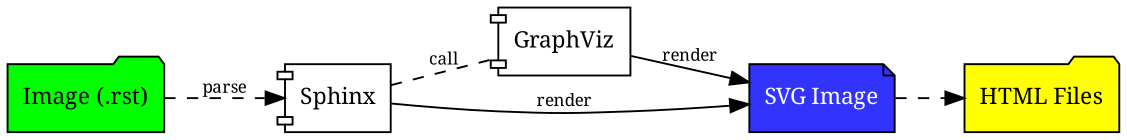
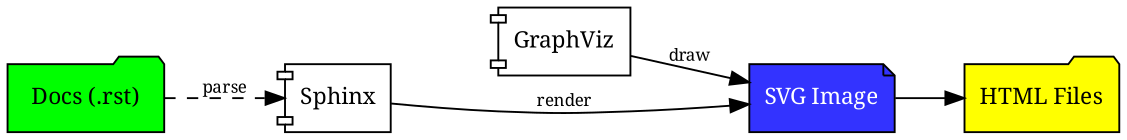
  digraph {
    fontname="Noto Serif"
    fontsize=12
    rankdir=LR
    node [fontname="Noto Serif" fontsize=12 shape=component style=filled]
    edge [fontname="Noto Serif" fontsize=9 style=dashed]
    n1 [label=Sphinx style=""]
    n2 [label=GraphViz style=""]
    n3 [fillcolor="#3333ff" fontcolor=white label="SVG Image" shape=note]
    n4 [fillcolor=yellow label="HTML Files" shape=folder]
-   n5 [fillcolor=green label="Image (.rst)" shape=folder]
-   n1 -> n2 [arrowhead=none label=" call "]
+   n5 [fillcolor=green label="Docs (.rst)" shape=folder]
    n1 -> n3 [label=" render " style=""]
-   n2 -> n3 [label=" render " style=""]
-   n3 -> n4
+   n2 -> n3 [label=" draw " style=""]
+   n3 -> n4 [style=solid]
    n5 -> n1 [label=" parse "]
  }
